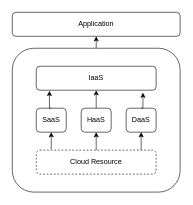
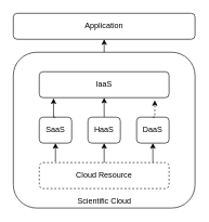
  <mxCell id="0" />
  <mxCell id="1" parent="0" />
  <mxCell id="2" style="edgeStyle=orthogonalEdgeStyle;rounded=0;orthogonalLoop=1;jettySize=auto;html=1;exitX=0.5;exitY=0;exitDx=0;exitDy=0;entryX=0.5;entryY=1;entryDx=0;entryDy=0;" edge="1" parent="1" source="3" target="4"><mxGeometry relative="1" as="geometry" /></mxCell>
  <mxCell id="3" value="" style="rounded=1;whiteSpace=wrap;html=1;fillColor=none;" vertex="1" parent="1"><mxGeometry x="20" y="80" width="280" height="240" as="geometry" /></mxCell>
  <mxCell id="4" value="Application" style="rounded=1;whiteSpace=wrap;html=1;fillColor=none;" vertex="1" parent="1"><mxGeometry x="20" y="20" width="280" height="40" as="geometry" /></mxCell>
  <mxCell id="5" style="edgeStyle=orthogonalEdgeStyle;rounded=0;orthogonalLoop=1;jettySize=auto;html=1;exitX=0.875;exitY=0;exitDx=0;exitDy=0;entryX=0.5;entryY=1;entryDx=0;entryDy=0;exitPerimeter=0;" edge="1" parent="1" source="8" target="15"><mxGeometry relative="1" as="geometry" /></mxCell>
  <mxCell id="6" style="edgeStyle=orthogonalEdgeStyle;rounded=0;orthogonalLoop=1;jettySize=auto;html=1;exitX=0.5;exitY=0;exitDx=0;exitDy=0;entryX=0.5;entryY=1;entryDx=0;entryDy=0;" edge="1" parent="1" source="8" target="13"><mxGeometry relative="1" as="geometry" /></mxCell>
  <mxCell id="7" style="edgeStyle=orthogonalEdgeStyle;rounded=0;orthogonalLoop=1;jettySize=auto;html=1;exitX=0.12;exitY=-0.05;exitDx=0;exitDy=0;entryX=0.5;entryY=1;entryDx=0;entryDy=0;exitPerimeter=0;" edge="1" parent="1" source="8" target="11"><mxGeometry relative="1" as="geometry" /></mxCell>
  <mxCell id="8" value="Cloud Resource" style="rounded=1;whiteSpace=wrap;html=1;fillColor=none;dashed=1;" vertex="1" parent="1"><mxGeometry x="60" y="250" width="200" height="40" as="geometry" /></mxCell>
  <mxCell id="9" value="IaaS" style="rounded=1;whiteSpace=wrap;html=1;fillColor=none;" vertex="1" parent="1"><mxGeometry x="60" y="110" width="200" height="40" as="geometry" /></mxCell>
  <mxCell id="10" style="edgeStyle=orthogonalEdgeStyle;rounded=0;orthogonalLoop=1;jettySize=auto;html=1;exitX=0.5;exitY=0;exitDx=0;exitDy=0;entryX=0.11;entryY=1.025;entryDx=0;entryDy=0;entryPerimeter=0;" edge="1" parent="1" source="11" target="9"><mxGeometry relative="1" as="geometry" /></mxCell>
  <mxCell id="11" value="SaaS" style="rounded=1;whiteSpace=wrap;html=1;fillColor=none;" vertex="1" parent="1"><mxGeometry x="60" y="180" width="50" height="40" as="geometry" /></mxCell>
  <mxCell id="12" style="edgeStyle=orthogonalEdgeStyle;rounded=0;orthogonalLoop=1;jettySize=auto;html=1;exitX=0.5;exitY=0;exitDx=0;exitDy=0;entryX=0.5;entryY=1;entryDx=0;entryDy=0;" edge="1" parent="1" source="13" target="9"><mxGeometry relative="1" as="geometry" /></mxCell>
  <mxCell id="13" value="HaaS" style="rounded=1;whiteSpace=wrap;html=1;fillColor=none;" vertex="1" parent="1"><mxGeometry x="135" y="180" width="50" height="40" as="geometry" /></mxCell>
- <mxCell id="14" style="edgeStyle=orthogonalEdgeStyle;rounded=0;orthogonalLoop=1;jettySize=auto;html=1;exitX=0.5;exitY=0;exitDx=0;exitDy=0;entryX=0.89;entryY=1.1;entryDx=0;entryDy=0;entryPerimeter=0;" edge="1" parent="1" source="15" target="9"><mxGeometry relative="1" as="geometry" /></mxCell>
+ <mxCell id="14" style="edgeStyle=orthogonalEdgeStyle;rounded=0;orthogonalLoop=1;jettySize=auto;html=1;exitX=0.5;exitY=0;exitDx=0;exitDy=0;entryX=0.89;entryY=1.1;entryDx=0;entryDy=0;entryPerimeter=0;dashed=1;" edge="1" parent="1" source="15" target="9"><mxGeometry relative="1" as="geometry" /></mxCell>
  <mxCell id="15" value="DaaS" style="rounded=1;whiteSpace=wrap;html=1;fillColor=none;" vertex="1" parent="1"><mxGeometry x="210" y="180" width="50" height="40" as="geometry" /></mxCell>
+ <mxCell id="16" value="Scientific Cloud" style="text;html=1;align=center;verticalAlign=middle;resizable=0;points=[];autosize=1;strokeColor=none;" vertex="1" parent="1"><mxGeometry x="110" y="300" width="100" height="20" as="geometry" /></mxCell>
